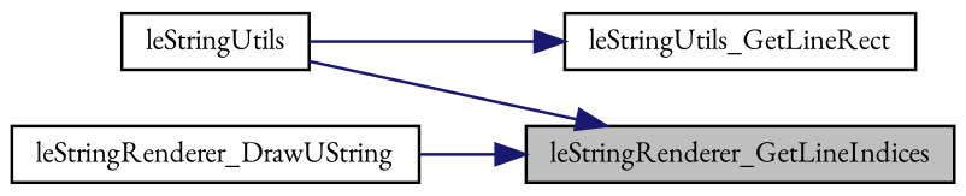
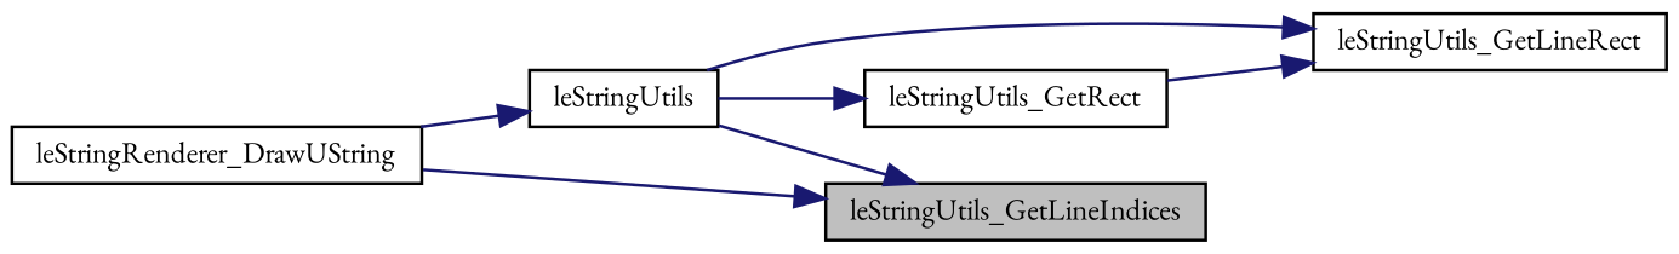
  digraph {
    fontname="EB Garamond"
    rankdir=RL
    node [color=black fillcolor=white fontname="EB Garamond" fontsize=10 shape=record style=filled]
    edge [color=midnightblue dir=back fontname="EB Garamond" fontsize=10 labelfontname=Helvetica labelfontsize=10 style=solid]
-   n1 [fillcolor=grey75 fontcolor=black height=0.2 label=leStringRenderer_GetLineIndices width=0.4]
+   n1 [fillcolor=grey75 fontcolor=black height=0.2 label=leStringUtils_GetLineIndices width=0.4]
    n2 [height=0.2 label=leStringUtils width=0.4]
    n3 [height=0.2 label=leStringRenderer_DrawUString width=0.4]
    n4 [height=0.2 label=leStringUtils_GetLineRect width=0.4]
+   n5 [height=0.2 label=leStringUtils_GetRect width=0.4]
    n1 -> n2
    n1 -> n3
+   n2 -> n3
    n4 -> n2
+   n4 -> n5
+   n5 -> n2
  }
